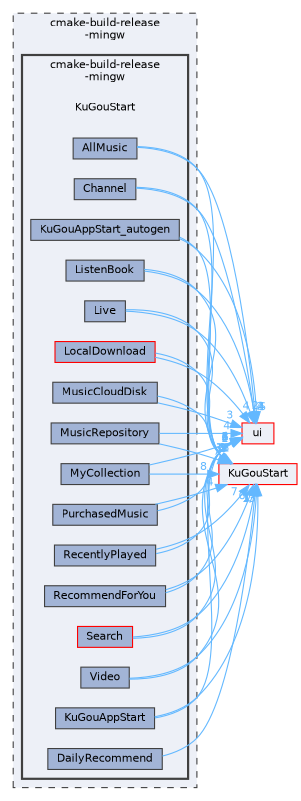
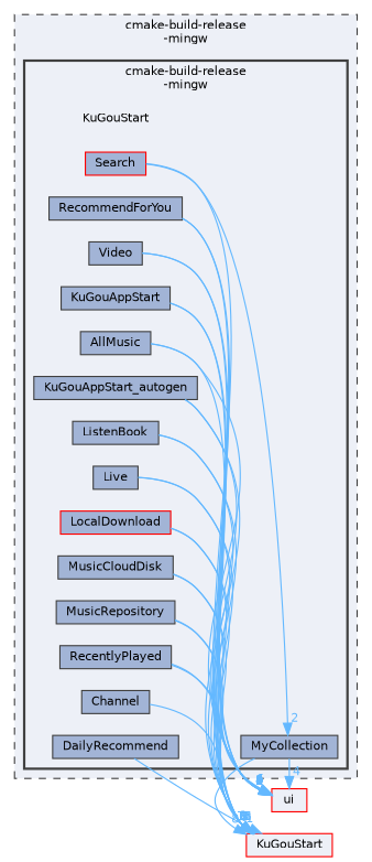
  digraph {
    compound=true
    rankdir=LR
    node [fontname=Helvetica fontsize=10 shape=box color=grey25 fillcolor="#a2b4d6" style=filled]
    edge [color=steelblue1 fontcolor=steelblue1 fontname=Helvetica fontsize=10 headlabel=4 labeldistance=1.5 labelfontname=Helvetica labelfontsize=10]
    n1 [height=0.2 label=KuGouStart shape=plaintext width=0.4 color="" fillcolor="" style=""]
    n2 [height=0.2 label=KuGouAppStart width=0.4]
    n3 [height=0.2 label=AllMusic width=0.4]
    n4 [height=0.2 label=Channel width=0.4]
    n5 [height=0.2 label=DailyRecommend width=0.4]
    n6 [height=0.2 label=KuGouAppStart_autogen width=0.4]
    n7 [height=0.2 label=ListenBook width=0.4]
    n8 [height=0.2 label=Live width=0.4]
    n9 [color=red height=0.2 label=LocalDownload width=0.4]
    n10 [height=0.2 label=MusicCloudDisk width=0.4]
    n11 [height=0.2 label=MusicRepository width=0.4]
    n12 [height=0.2 label=MyCollection width=0.4]
-   n13 [height=0.2 label=PurchasedMusic width=0.4]
    n14 [height=0.2 label=RecentlyPlayed width=0.4]
    n15 [height=0.2 label=RecommendForYou width=0.4]
    n16 [color=red height=0.2 label=Search width=0.4]
    n17 [height=0.2 label=Video width=0.4]
    n18 [color=red fillcolor="#edf0f7" height=0.2 label=ui width=0.4]
    n19 [color=red fillcolor="#edf0f7" height=0.2 label=KuGouStart width=0.4]
    subgraph cluster_1 {
      bgcolor="#edf0f7"
      fontname=Helvetica
      fontsize=10
      label="cmake-build-release\l-mingw"
      pencolor=grey25
      style="filled,dashed"
      subgraph cluster_2 {
        bgcolor="#edf0f7"
        fontname=Helvetica
        fontsize=10
        label="cmake-build-release\l-mingw"
        pencolor=grey25
        style="filled,bold"
        n1
        n2
        n3
        n4
        n5
        n6
        n7
        n8
        n9
        n10
        n11
        n12
-       n13
        n14
        n15
        n16
        n17
      }
    }
    n2 -> n18 [headlabel=1]
    n2 -> n19 [headlabel=7]
    n3 -> n18
    n3 -> n19 [headlabel=8]
-   n4 -> n18 [headlabel=2]
    n4 -> n19 [headlabel=3]
    n5 -> n19 [headlabel=1]
    n6 -> n18 [headlabel=5]
    n6 -> n19 [headlabel=1]
    n7 -> n18
    n7 -> n19 [headlabel=16]
    n8 -> n18 [headlabel=2]
    n8 -> n19 [headlabel=11]
    n9 -> n18
    n9 -> n19 [headlabel=5]
    n10 -> n18 [headlabel=3]
    n10 -> n19 [headlabel=3]
    n11 -> n18
    n11 -> n19 [headlabel=7]
    n12 -> n18
    n12 -> n19 [headlabel=8]
-   n13 -> n18 [headlabel=2]
-   n13 -> n19
    n14 -> n18 [headlabel=6]
    n14 -> n19 [headlabel=7]
    n15 -> n18 [headlabel=2]
    n15 -> n19 [headlabel=6]
-   n16 -> n18 [headlabel=2]
+   n16 -> n12 [headlabel=2]
    n16 -> n19 [headlabel=1]
    n17 -> n18 [headlabel=8]
    n17 -> n19 [headlabel=13]
  }
